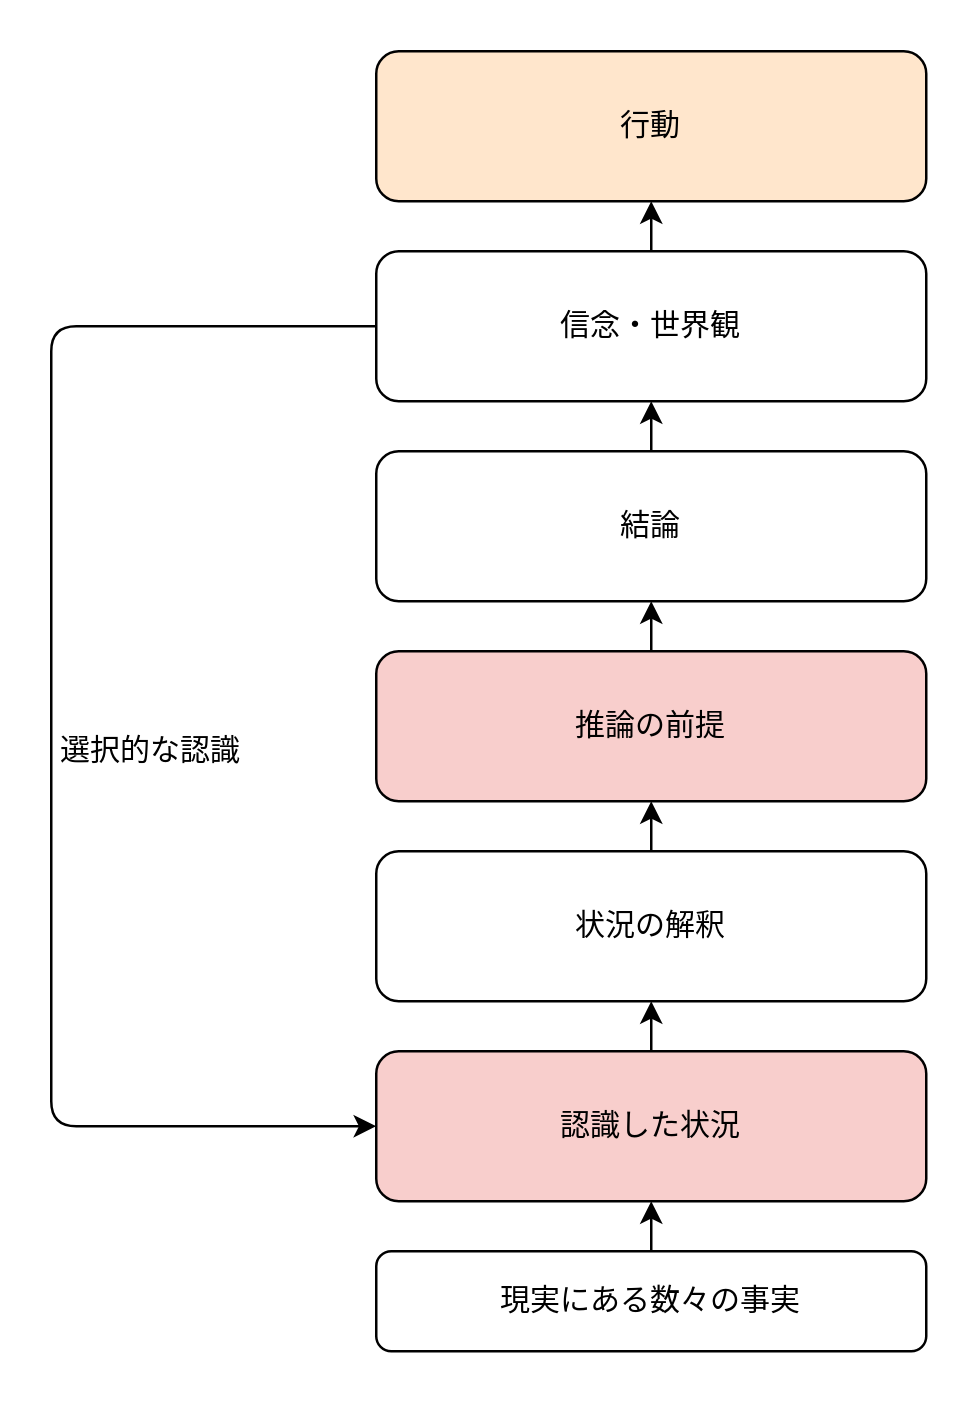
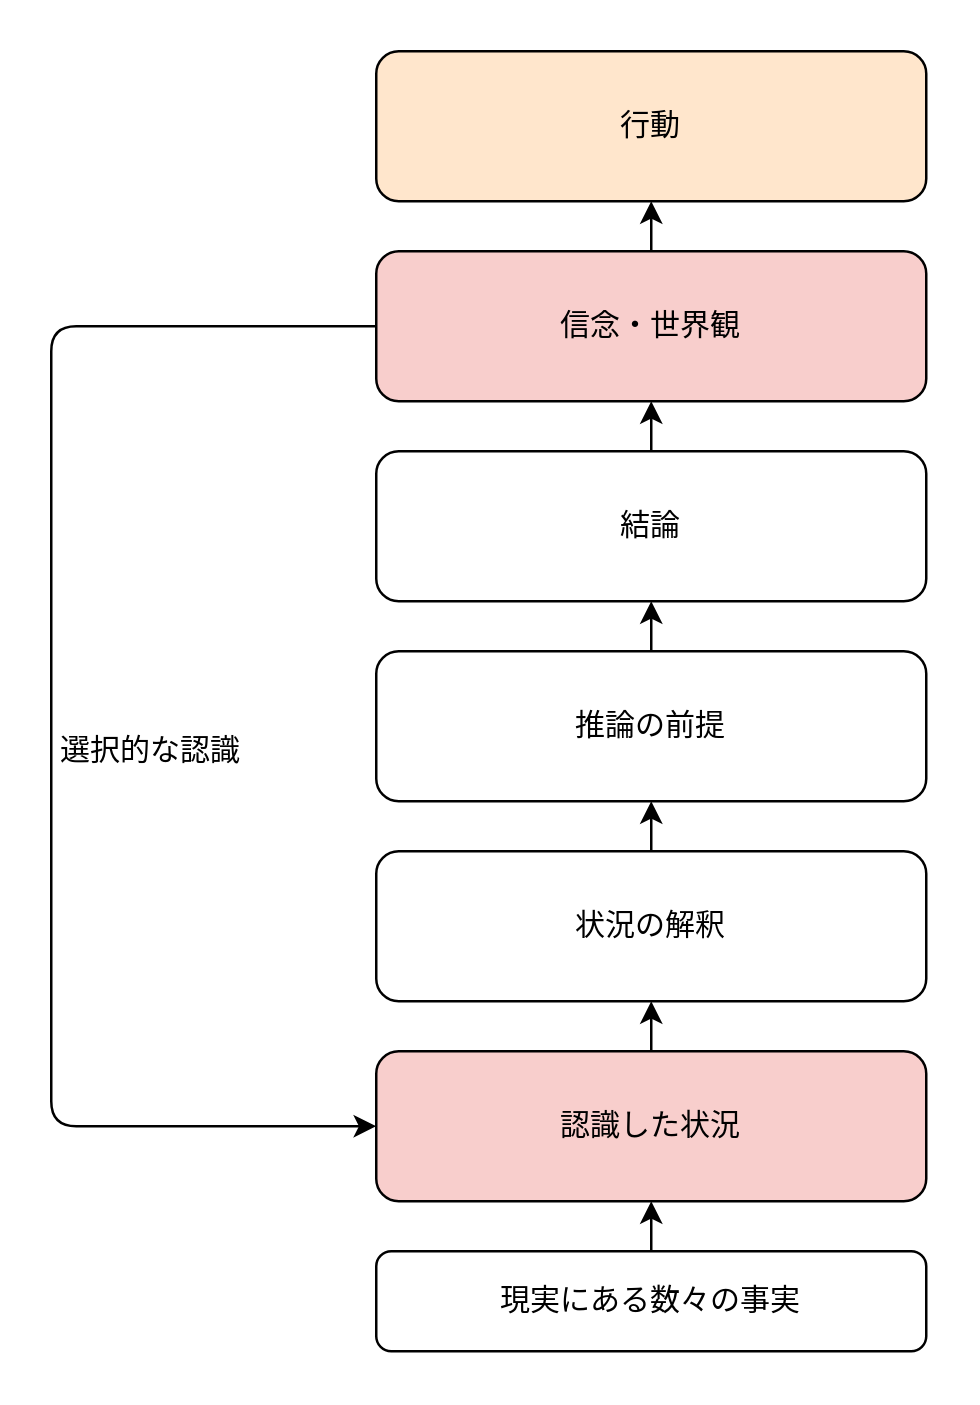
  <mxCell id="0" />
  <mxCell id="1" parent="0" />
  <mxCell id="2" value="現実にある数々の事実" style="rounded=1;whiteSpace=wrap;html=1;" vertex="1" parent="1"><mxGeometry x="150" y="500" width="220" height="40" as="geometry" /></mxCell>
  <mxCell id="3" value="認識した状況" style="rounded=1;whiteSpace=wrap;html=1;fillColor=#f8cecc;" vertex="1" parent="1"><mxGeometry x="150" y="420" width="220" height="60" as="geometry" /></mxCell>
  <mxCell id="4" value="状況の解釈" style="rounded=1;whiteSpace=wrap;html=1;" vertex="1" parent="1"><mxGeometry x="150" y="340" width="220" height="60" as="geometry" /></mxCell>
- <mxCell id="5" value="推論の前提" style="rounded=1;whiteSpace=wrap;html=1;fillColor=#f8cecc;" vertex="1" parent="1"><mxGeometry x="150" y="260" width="220" height="60" as="geometry" /></mxCell>
+ <mxCell id="5" value="推論の前提" style="rounded=1;whiteSpace=wrap;html=1;" vertex="1" parent="1"><mxGeometry x="150" y="260" width="220" height="60" as="geometry" /></mxCell>
  <mxCell id="6" value="結論" style="rounded=1;whiteSpace=wrap;html=1;" vertex="1" parent="1"><mxGeometry x="150" y="180" width="220" height="60" as="geometry" /></mxCell>
- <mxCell id="7" value="信念・世界観" style="rounded=1;whiteSpace=wrap;html=1;" vertex="1" parent="1"><mxGeometry x="150" y="100" width="220" height="60" as="geometry" /></mxCell>
+ <mxCell id="7" value="信念・世界観" style="rounded=1;whiteSpace=wrap;html=1;fillColor=#f8cecc;" vertex="1" parent="1"><mxGeometry x="150" y="100" width="220" height="60" as="geometry" /></mxCell>
  <mxCell id="8" value="行動" style="rounded=1;whiteSpace=wrap;html=1;fillColor=#ffe6cc;" vertex="1" parent="1"><mxGeometry x="150" y="20" width="220" height="60" as="geometry" /></mxCell>
  <mxCell id="9" value="" style="endArrow=classic;html=1;exitX=0.5;exitY=0;exitDx=0;exitDy=0;" edge="1" parent="1" source="2"><mxGeometry width="50" height="50" relative="1" as="geometry"><mxPoint x="210" y="230" as="sourcePoint" /><mxPoint x="260" y="480" as="targetPoint" /></mxGeometry></mxCell>
  <mxCell id="10" value="" style="endArrow=classic;html=1;entryX=0.5;entryY=1;entryDx=0;entryDy=0;" edge="1" parent="1" target="4"><mxGeometry width="50" height="50" relative="1" as="geometry"><mxPoint x="260" y="420" as="sourcePoint" /><mxPoint x="270" y="490" as="targetPoint" /></mxGeometry></mxCell>
  <mxCell id="11" value="" style="endArrow=classic;html=1;exitX=0.5;exitY=0;exitDx=0;exitDy=0;" edge="1" parent="1" source="4" target="5"><mxGeometry width="50" height="50" relative="1" as="geometry"><mxPoint x="262" y="340" as="sourcePoint" /><mxPoint x="270" y="410" as="targetPoint" /></mxGeometry></mxCell>
  <mxCell id="12" value="" style="endArrow=classic;html=1;entryX=0.5;entryY=1;entryDx=0;entryDy=0;" edge="1" parent="1" target="6"><mxGeometry width="50" height="50" relative="1" as="geometry"><mxPoint x="260" y="260" as="sourcePoint" /><mxPoint x="271.2" y="330" as="targetPoint" /></mxGeometry></mxCell>
  <mxCell id="13" value="" style="endArrow=classic;html=1;entryX=0.5;entryY=1;entryDx=0;entryDy=0;" edge="1" parent="1" target="7"><mxGeometry width="50" height="50" relative="1" as="geometry"><mxPoint x="260" y="180" as="sourcePoint" /><mxPoint x="270" y="250" as="targetPoint" /></mxGeometry></mxCell>
  <mxCell id="14" value="" style="endArrow=classic;html=1;entryX=0.5;entryY=1;entryDx=0;entryDy=0;" edge="1" parent="1" target="8"><mxGeometry width="50" height="50" relative="1" as="geometry"><mxPoint x="260" y="100" as="sourcePoint" /><mxPoint x="270" y="170" as="targetPoint" /></mxGeometry></mxCell>
  <mxCell id="15" value="" style="edgeStyle=elbowEdgeStyle;elbow=horizontal;endArrow=classic;html=1;exitX=0;exitY=0.5;exitDx=0;exitDy=0;entryX=0;entryY=0.5;entryDx=0;entryDy=0;" edge="1" parent="1" source="7" target="3"><mxGeometry width="50" height="50" relative="1" as="geometry"><mxPoint x="210" y="230" as="sourcePoint" /><mxPoint x="260" y="180" as="targetPoint" /><Array as="points"><mxPoint x="20" y="420" /></Array></mxGeometry></mxCell>
  <mxCell id="16" value="選択的な認識" style="text;html=1;strokeColor=none;fillColor=none;align=center;verticalAlign=middle;whiteSpace=wrap;rounded=0;" vertex="1" parent="1"><mxGeometry x="20" y="290" width="80" height="20" as="geometry" /></mxCell>
